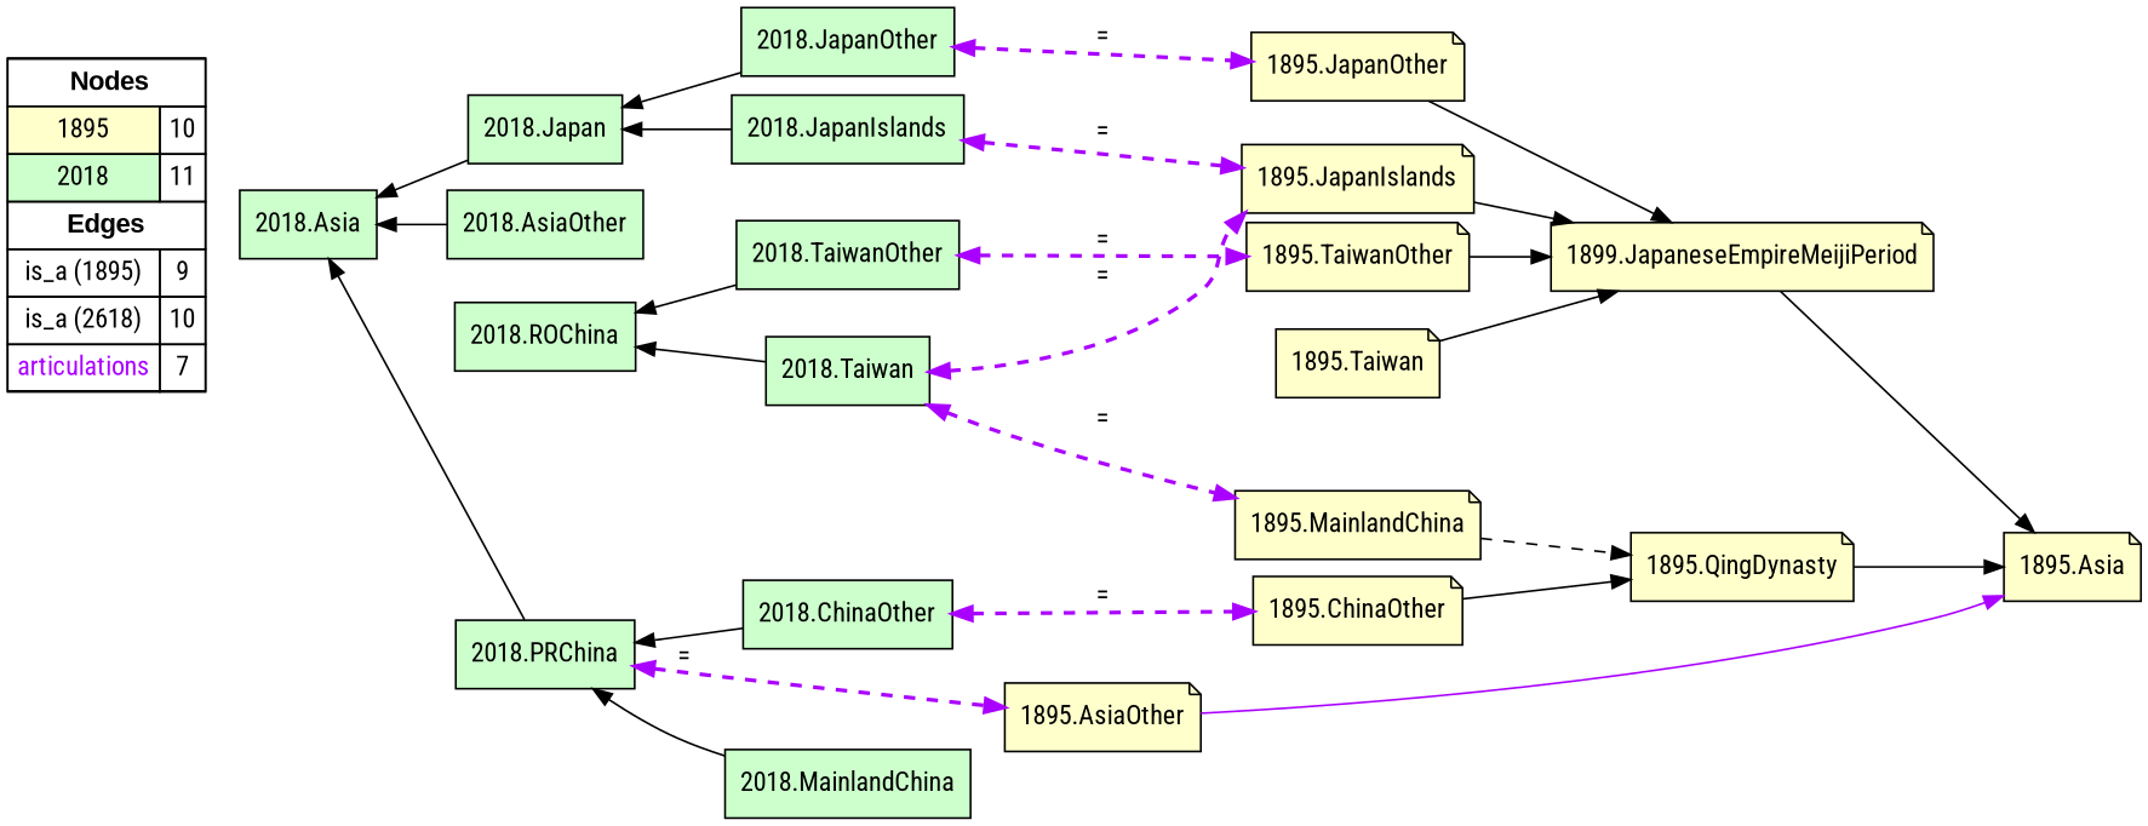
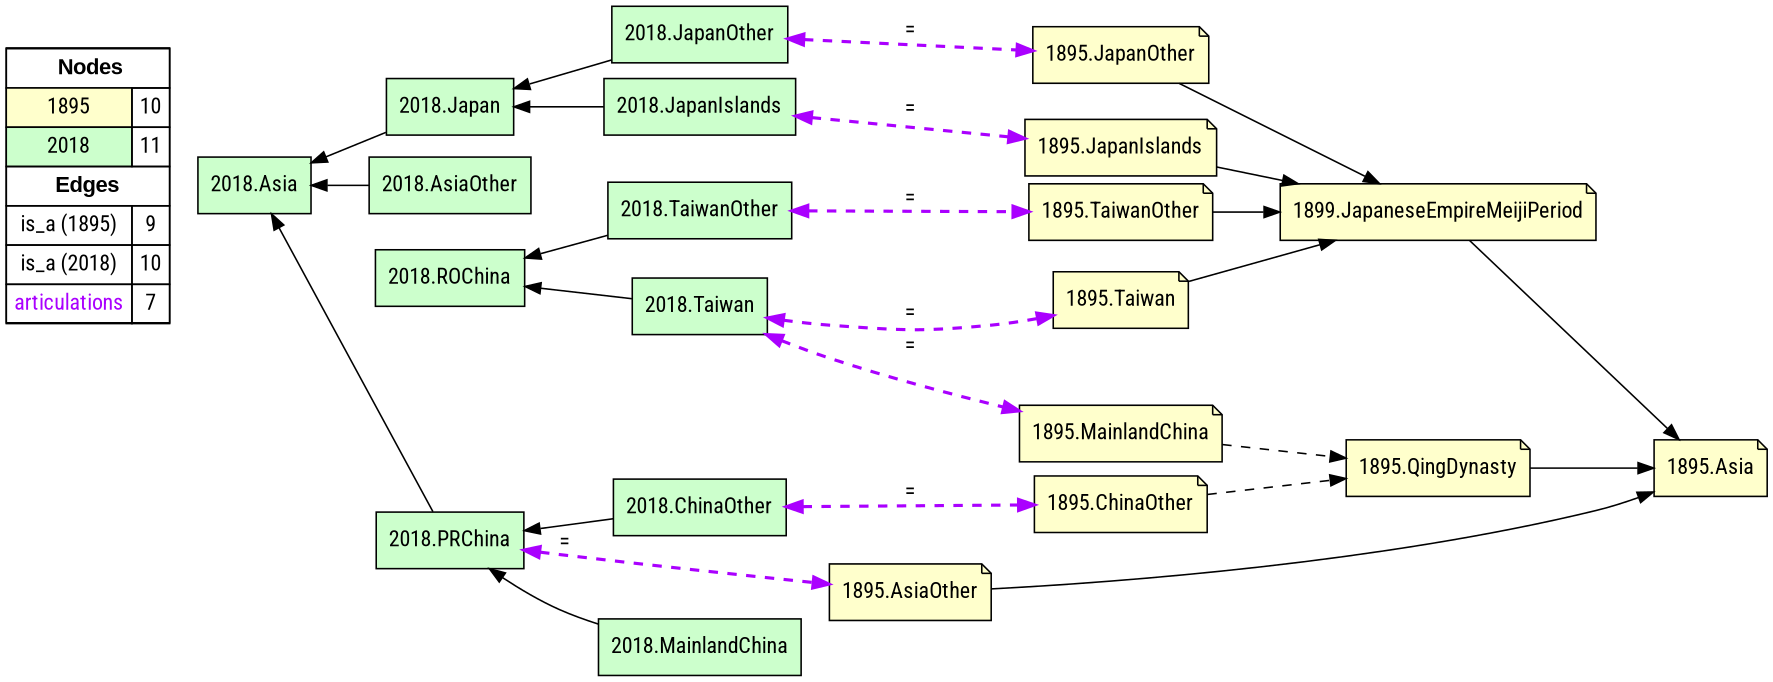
  digraph {
    fontname="Roboto Condensed"
    rankdir=LR
    node [fillcolor="#CCFFCC" fontname="Roboto Condensed" shape=box style=filled]
    edge [color="#000000" constraint=true dir=forward fontname="Roboto Condensed" penwidth=1 style=solid]
-   n1 [fillcolor=white label=<   <TABLE BORDER="0" CELLBORDER="1" CELLSPACING="0" CELLPADDING="4">  <TR> <TD COLSPAN="2"><font face="Arial Black"> Nodes</font></TD> </TR>  <TR>   <TD bgcolor="#FFFFCC" fontname="helvetica">1895</TD>   <TD>10</TD>   </TR>  <TR>   <TD bgcolor="#CCFFCC" fontname="helvetica">2018</TD>   <TD>11</TD>   </TR>  <TR> <TD COLSPAN="2"><font face = "Arial Black"> Edges </font></TD> </TR>  <TR>   <TD><font color ="#000000">is_a (1895)</font></TD><TD>9</TD> </TR> <TR>   <TD><font color ="#000000">is_a (2618)</font></TD><TD>10</TD> </TR> <TR>   <TD><font color ="#AA00FF">articulations</font></TD><TD>7</TD> </TR> </TABLE>   > margin=0]
+   n1 [fillcolor=white label=<   <TABLE BORDER="0" CELLBORDER="1" CELLSPACING="0" CELLPADDING="4">  <TR> <TD COLSPAN="2"><font face="Arial Black"> Nodes</font></TD> </TR>  <TR>   <TD bgcolor="#FFFFCC" fontname="helvetica">1895</TD>   <TD>10</TD>   </TR>  <TR>   <TD bgcolor="#CCFFCC" fontname="helvetica">2018</TD>   <TD>11</TD>   </TR>  <TR> <TD COLSPAN="2"><font face = "Arial Black"> Edges </font></TD> </TR>  <TR>   <TD><font color ="#000000">is_a (1895)</font></TD><TD>9</TD> </TR> <TR>   <TD><font color ="#000000">is_a (2018)</font></TD><TD>10</TD> </TR> <TR>   <TD><font color ="#AA00FF">articulations</font></TD><TD>7</TD> </TR> </TABLE>   > margin=0]
    "1895.AsiaOther" [fillcolor="#FFFFCC" shape=note]
    "1895.Asia" [fillcolor="#FFFFCC" shape=note]
    "1895.Taiwan" [fillcolor="#FFFFCC" shape=note]
    n5 [fillcolor="#FFFFCC" label="1899.JapaneseEmpireMeijiPeriod" shape=note]
    "1895.ChinaOther" [fillcolor="#FFFFCC" shape=note]
    "1895.QingDynasty" [fillcolor="#FFFFCC" shape=note]
    "1895.TaiwanOther" [fillcolor="#FFFFCC" shape=note]
    "1895.JapanOther" [fillcolor="#FFFFCC" shape=note]
    "1895.MainlandChina" [fillcolor="#FFFFCC" shape=note]
    "1895.JapanIslands" [fillcolor="#FFFFCC" shape=note]
    "2018.Japan"
    "2018.JapanOther"
    "2018.JapanIslands"
    "2018.ROChina"
    "2018.TaiwanOther"
    "2018.Taiwan"
    "2018.Asia"
    "2018.AsiaOther"
    "2018.PRChina"
    "2018.MainlandChina"
    "2018.ChinaOther"
    subgraph sub_1 {
      rank=source
      n1
    }
-   "1895.AsiaOther" -> "1895.Asia" [color="#AA00FF"]
+   "1895.AsiaOther" -> "1895.Asia"
    "1895.Taiwan" -> n5
    n5 -> "1895.Asia"
-   "1895.ChinaOther" -> "1895.QingDynasty"
+   "1895.ChinaOther" -> "1895.QingDynasty" [style=dashed]
    "1895.QingDynasty" -> "1895.Asia"
    "1895.TaiwanOther" -> n5
    "1895.JapanOther" -> n5
    "1895.MainlandChina" -> "1895.QingDynasty" [style=dashed]
    "1895.JapanIslands" -> n5
    "2018.Japan" -> "2018.JapanOther" [dir=back]
    "2018.Japan" -> "2018.JapanIslands" [dir=back]
    "2018.JapanOther" -> "1895.JapanOther" [color="#AA00FF" dir=both label="=" penwidth=2 style=dashed]
    "2018.JapanIslands" -> "1895.JapanIslands" [color="#AA00FF" dir=both label="=" penwidth=2 style=dashed]
    "2018.ROChina" -> "2018.TaiwanOther" [dir=back]
    "2018.ROChina" -> "2018.Taiwan" [dir=back]
    "2018.TaiwanOther" -> "1895.TaiwanOther" [color="#AA00FF" dir=both label="=" penwidth=2 style=dashed]
-   "2018.Taiwan" -> "1895.JapanIslands" [color="#AA00FF" dir=both label="=" penwidth=2 style=dashed]
+   "2018.Taiwan" -> "1895.Taiwan" [color="#AA00FF" dir=both label="=" penwidth=2 style=dashed]
    "2018.Taiwan" -> "1895.MainlandChina" [color="#AA00FF" dir=both label="=" penwidth=2 style=dashed]
    "2018.Asia" -> "2018.Japan" [dir=back]
    "2018.Asia" -> "2018.AsiaOther" [dir=back]
    "2018.Asia" -> "2018.PRChina" [dir=back]
    "2018.PRChina" -> "1895.AsiaOther" [color="#AA00FF" dir=both label="=" penwidth=2 style=dashed]
    "2018.PRChina" -> "2018.MainlandChina" [dir=back]
    "2018.PRChina" -> "2018.ChinaOther" [dir=back]
    "2018.ChinaOther" -> "1895.ChinaOther" [color="#AA00FF" dir=both label="=" penwidth=2 style=dashed]
  }
